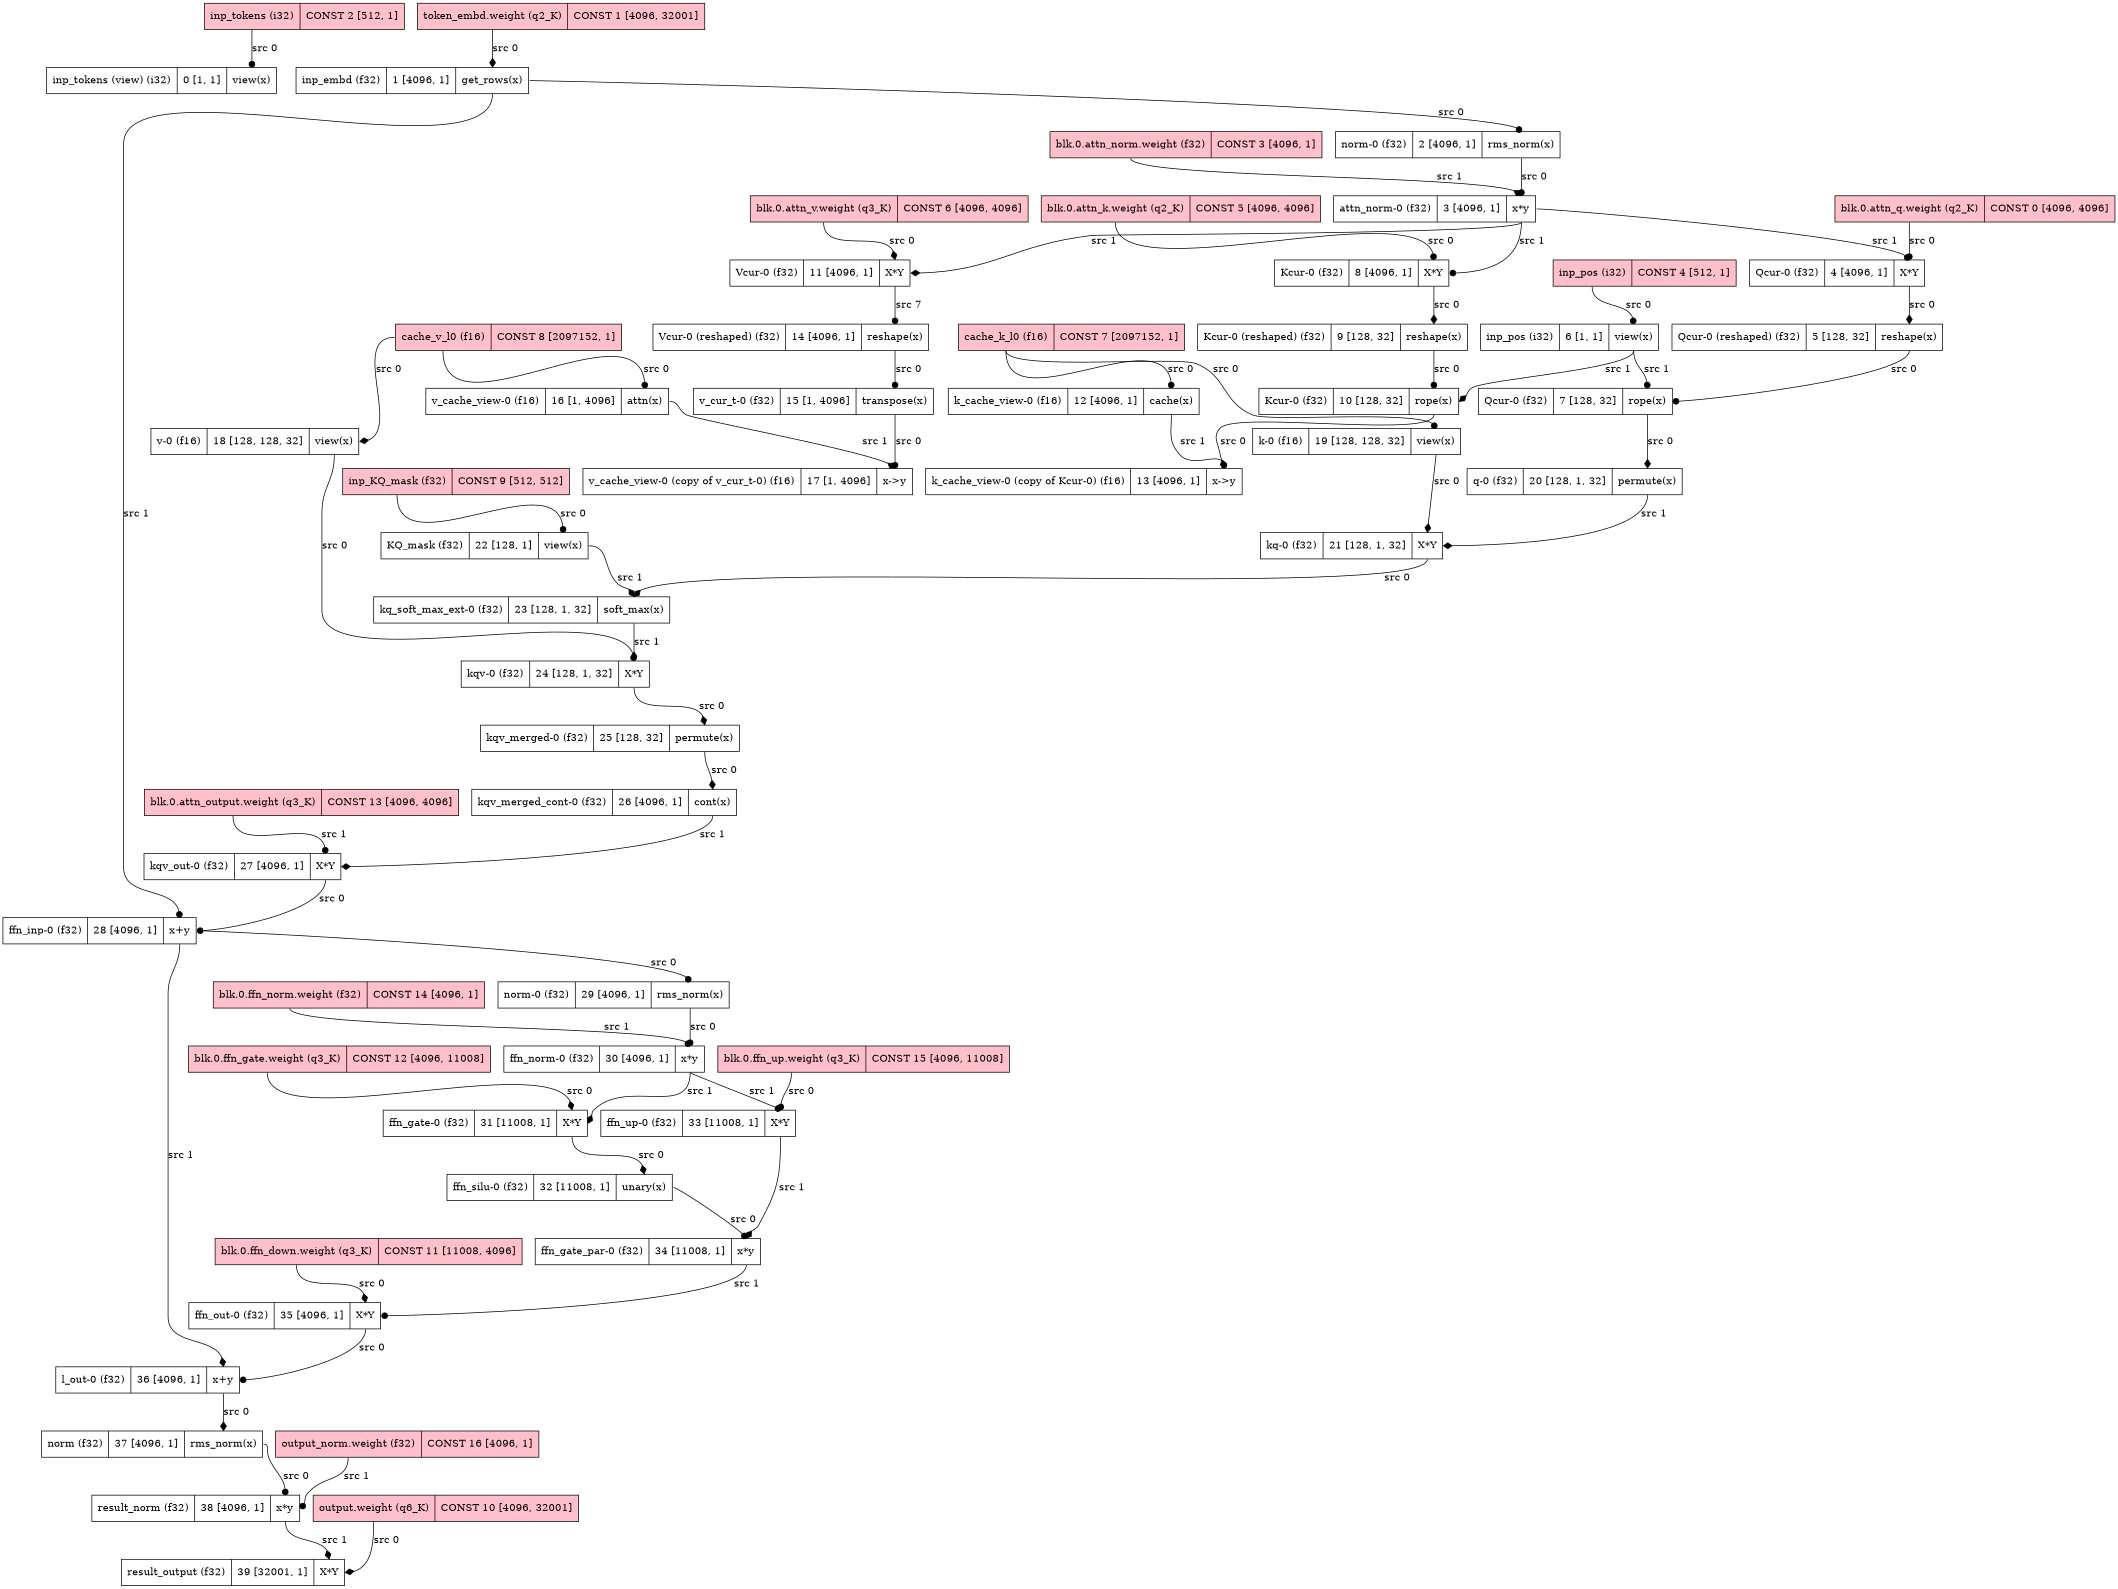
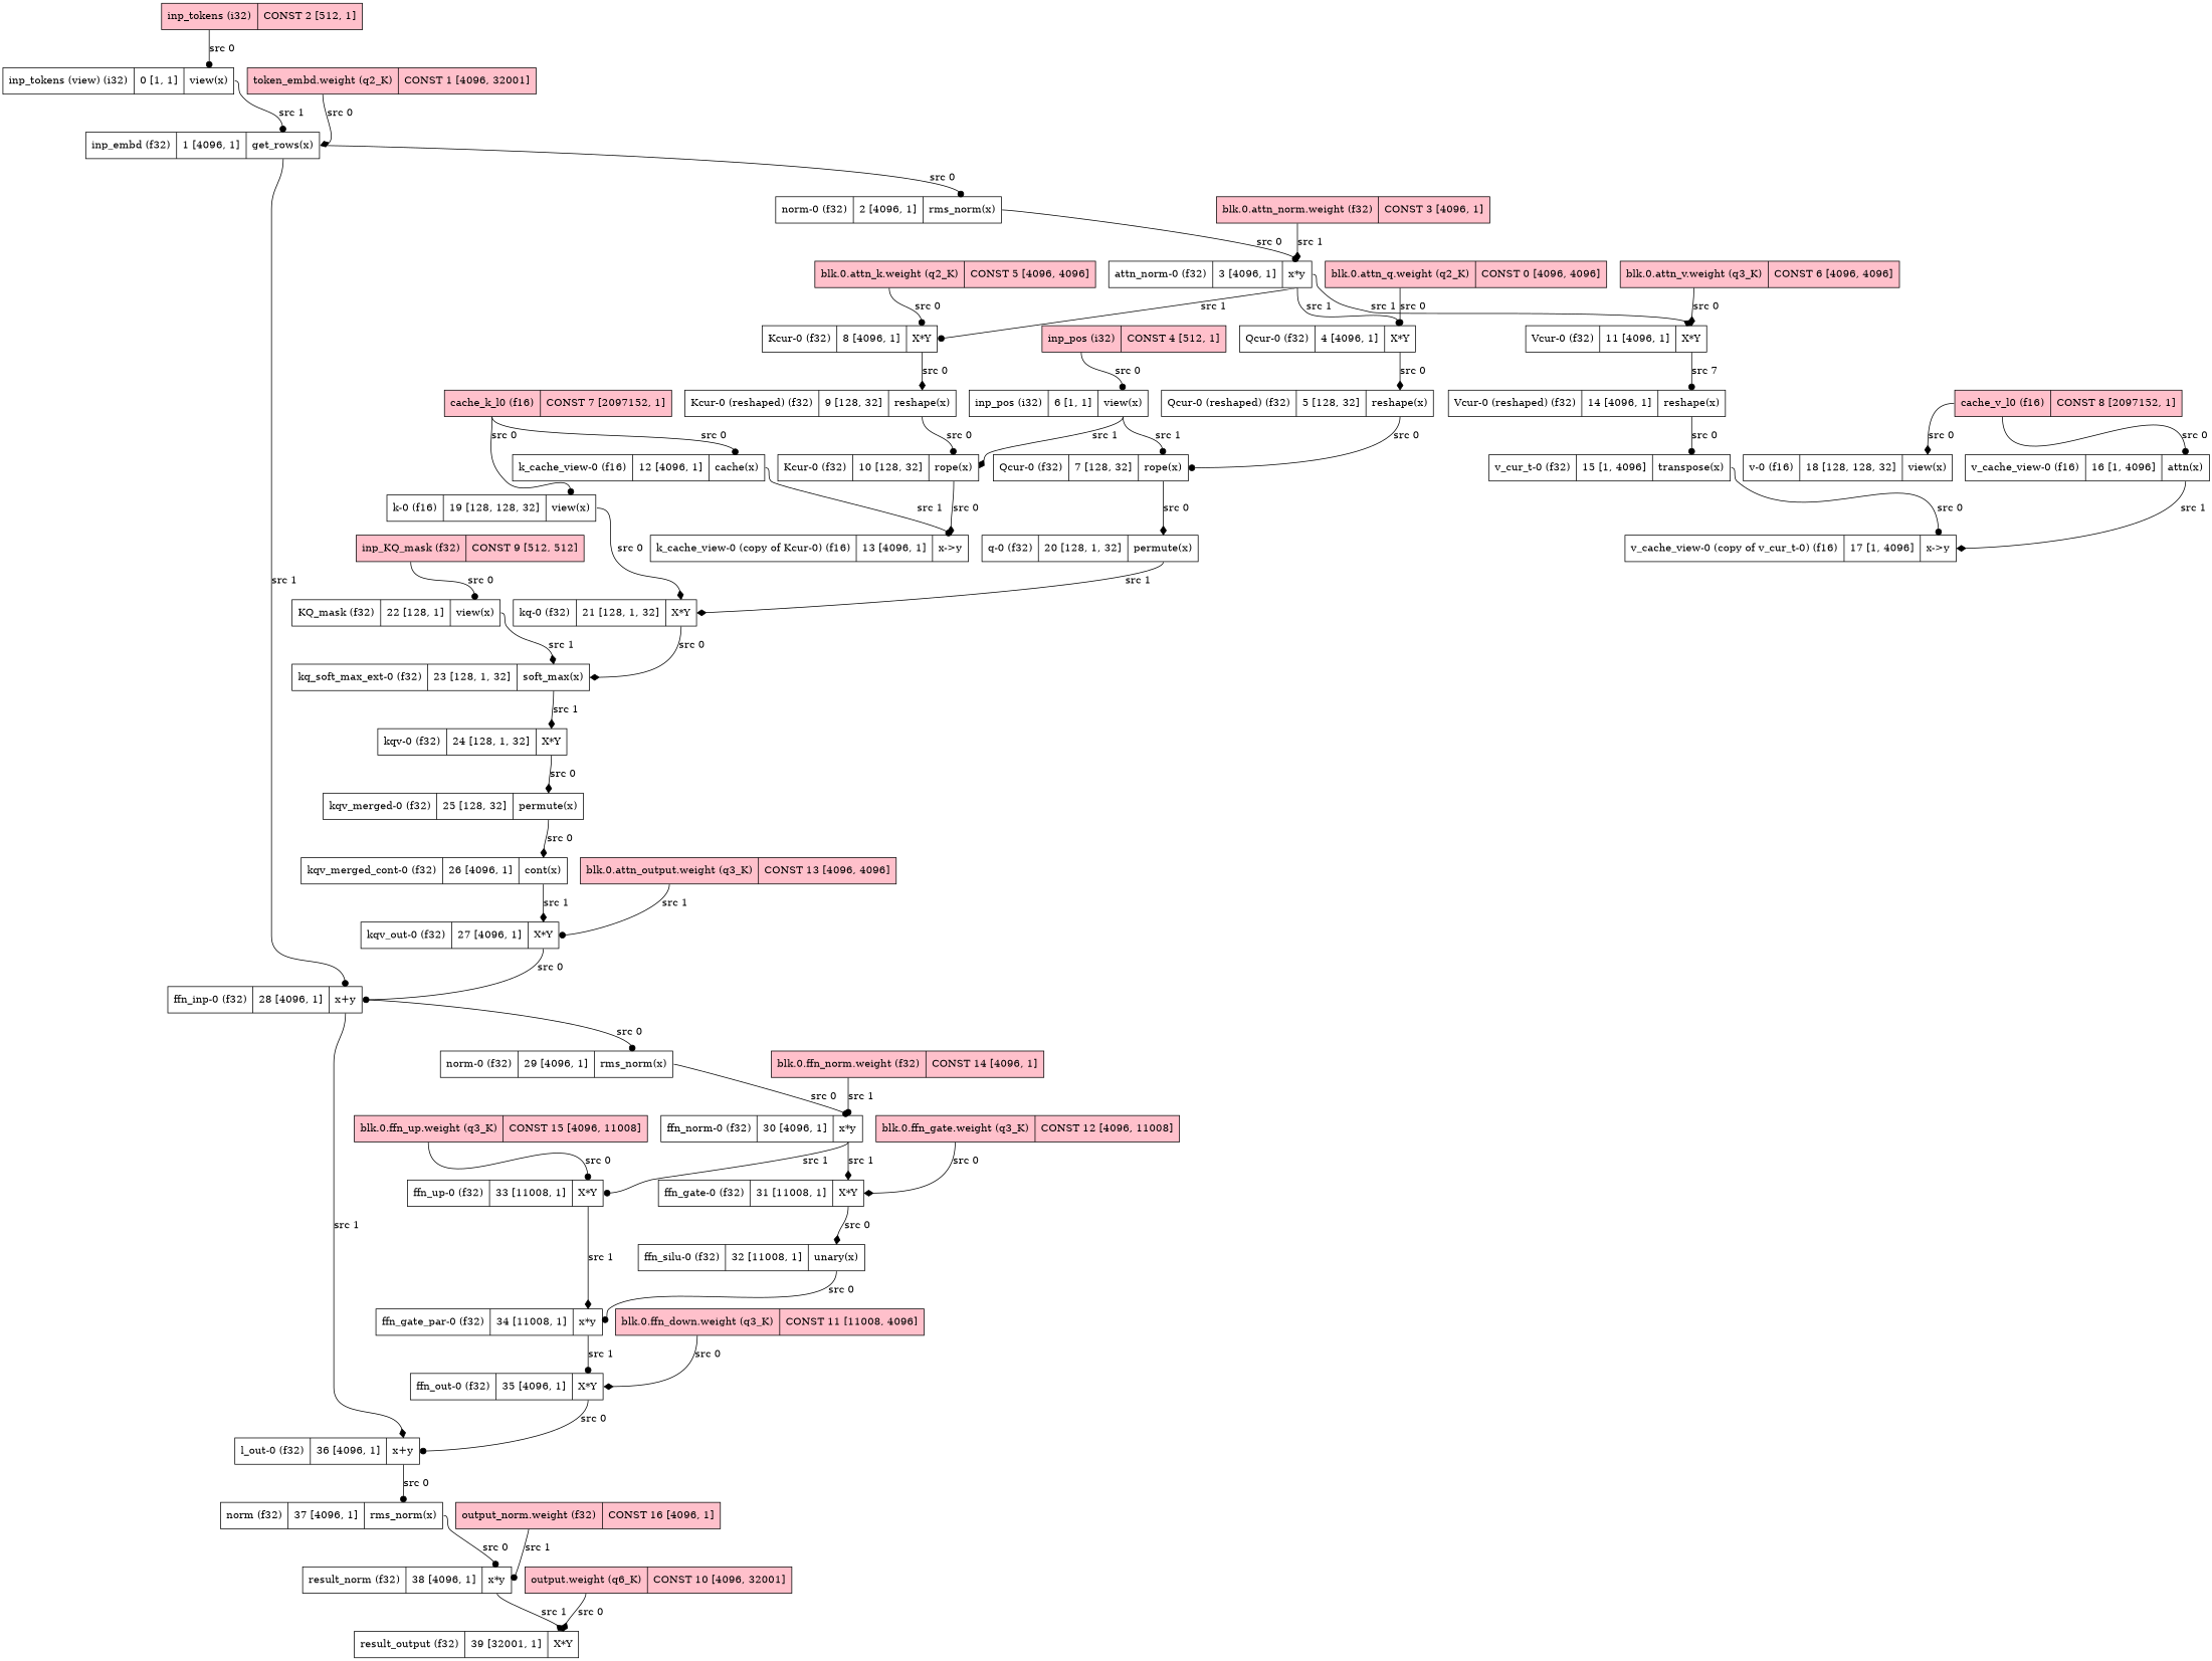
  digraph {
    newrank=true
    rankdir=TB
    node [fillcolor=white shape=record style=filled]
    edge [arrowhead=dot headport=x style=solid tailport=x]
    n1 [label="inp_tokens (view) (i32)|0 [1, 1] | <x>view(x)"]
    n2 [label="inp_embd (f32)|1 [4096, 1] | <x>get_rows(x)"]
    n3 [label="norm-0 (f32)|2 [4096, 1] | <x>rms_norm(x)"]
    n4 [label="ffn_inp-0 (f32)|28 [4096, 1] | <x>x+y"]
    n5 [label="attn_norm-0 (f32)|3 [4096, 1] | <x>x*y"]
    n6 [label="norm-0 (f32)|29 [4096, 1] | <x>rms_norm(x)"]
    n7 [label="l_out-0 (f32)|36 [4096, 1] | <x>x+y"]
    n8 [label="Qcur-0 (f32)|4 [4096, 1] | <x>X*Y"]
    n9 [label="Kcur-0 (f32)|8 [4096, 1] | <x>X*Y"]
    n10 [label="Vcur-0 (f32)|11 [4096, 1] | <x>X*Y"]
    n11 [label="Qcur-0 (reshaped) (f32)|5 [128, 32] | <x>reshape(x)"]
    n12 [label="Kcur-0 (reshaped) (f32)|9 [128, 32] | <x>reshape(x)"]
    n13 [label="Vcur-0 (reshaped) (f32)|14 [4096, 1] | <x>reshape(x)"]
    n14 [label="Qcur-0 (f32)|7 [128, 32] | <x>rope(x)"]
    n15 [label="q-0 (f32)|20 [128, 1, 32] | <x>permute(x)"]
    n16 [label="inp_pos (i32)|6 [1, 1] | <x>view(x)"]
    n17 [label="Kcur-0 (f32)|10 [128, 32] | <x>rope(x)"]
    n18 [label="k_cache_view-0 (copy of Kcur-0) (f16)|13 [4096, 1] | <x>x-\>y"]
    n19 [label="kq-0 (f32)|21 [128, 1, 32] | <x>X*Y"]
    n20 [label="v_cur_t-0 (f32)|15 [1, 4096] | <x>transpose(x)"]
    n21 [label="k_cache_view-0 (f16)|12 [4096, 1] | <x>cache(x)"]
    n22 [label="v_cache_view-0 (copy of v_cur_t-0) (f16)|17 [1, 4096] | <x>x-\>y"]
    n23 [label="v_cache_view-0 (f16)|16 [1, 4096] | <x>attn(x)"]
    n24 [label="v-0 (f16)|18 [128, 128, 32] | <x>view(x)"]
    n25 [label="kqv-0 (f32)|24 [128, 1, 32] | <x>X*Y"]
    n26 [label="kqv_merged-0 (f32)|25 [128, 32] | <x>permute(x)"]
    n27 [label="k-0 (f16)|19 [128, 128, 32] | <x>view(x)"]
    n28 [label="kq_soft_max_ext-0 (f32)|23 [128, 1, 32] | <x>soft_max(x)"]
    n29 [label="KQ_mask (f32)|22 [128, 1] | <x>view(x)"]
    n30 [label="kqv_merged_cont-0 (f32)|26 [4096, 1] | <x>cont(x)"]
    n31 [label="kqv_out-0 (f32)|27 [4096, 1] | <x>X*Y"]
    n32 [label="ffn_norm-0 (f32)|30 [4096, 1] | <x>x*y"]
    n33 [label="norm (f32)|37 [4096, 1] | <x>rms_norm(x)"]
    n34 [label="ffn_gate-0 (f32)|31 [11008, 1] | <x>X*Y"]
    n35 [label="ffn_up-0 (f32)|33 [11008, 1] | <x>X*Y"]
    n36 [label="ffn_silu-0 (f32)|32 [11008, 1] | <x>unary(x)"]
    n37 [label="ffn_gate_par-0 (f32)|34 [11008, 1] | <x>x*y"]
    n38 [label="ffn_out-0 (f32)|35 [4096, 1] | <x>X*Y"]
    n39 [label="result_norm (f32)|38 [4096, 1] | <x>x*y"]
    n40 [label="result_output (f32)|39 [32001, 1] | <x>X*Y"]
    n41 [fillcolor=pink label="<x>blk.0.attn_q.weight (q2_K)|CONST 0 [4096, 4096]"]
    n42 [fillcolor=pink label="<x>token_embd.weight (q2_K)|CONST 1 [4096, 32001]"]
    n43 [fillcolor=pink label="<x>inp_tokens (i32)|CONST 2 [512, 1]"]
    n44 [fillcolor=pink label="<x>blk.0.attn_norm.weight (f32)|CONST 3 [4096, 1]"]
    n45 [fillcolor=pink label="<x>inp_pos (i32)|CONST 4 [512, 1]"]
    n46 [fillcolor=pink label="<x>blk.0.attn_k.weight (q2_K)|CONST 5 [4096, 4096]"]
    n47 [fillcolor=pink label="<x>blk.0.attn_v.weight (q3_K)|CONST 6 [4096, 4096]"]
    n48 [fillcolor=pink label="<x>cache_k_l0 (f16)|CONST 7 [2097152, 1]"]
    n49 [fillcolor=pink label="<x>cache_v_l0 (f16)|CONST 8 [2097152, 1]"]
    n50 [fillcolor=pink label="<x>inp_KQ_mask (f32)|CONST 9 [512, 512]"]
    n51 [fillcolor=pink label="<x>output.weight (q6_K)|CONST 10 [4096, 32001]"]
    n52 [fillcolor=pink label="<x>blk.0.ffn_down.weight (q3_K)|CONST 11 [11008, 4096]"]
    n53 [fillcolor=pink label="<x>blk.0.ffn_gate.weight (q3_K)|CONST 12 [4096, 11008]"]
    n54 [fillcolor=pink label="<x>blk.0.attn_output.weight (q3_K)|CONST 13 [4096, 4096]"]
    n55 [fillcolor=pink label="<x>blk.0.ffn_norm.weight (f32)|CONST 14 [4096, 1]"]
    n56 [fillcolor=pink label="<x>blk.0.ffn_up.weight (q3_K)|CONST 15 [4096, 11008]"]
    n57 [fillcolor=pink label="<x>output_norm.weight (f32)|CONST 16 [4096, 1]"]
+   n1 -> n2 [label="src 1"]
    n2 -> n3 [label="src 0"]
    n2 -> n4 [label="src 1"]
    n3 -> n5 [label="src 0"]
    n4 -> n6 [label="src 0"]
    n4 -> n7 [arrowhead=diamond label="src 1"]
    n5 -> n8 [label="src 1"]
    n5 -> n9 [label="src 1"]
    n5 -> n10 [arrowhead=diamond label="src 1"]
    n6 -> n32 [label="src 0"]
-   n7 -> n33 [arrowhead=diamond label="src 0"]
+   n7 -> n33 [label="src 0"]
    n8 -> n11 [arrowhead=diamond label="src 0"]
    n9 -> n12 [arrowhead=diamond label="src 0"]
    n10 -> n13 [label="src 7"]
    n11 -> n14 [label="src 0"]
    n12 -> n17 [label="src 0"]
    n13 -> n20 [label="src 0"]
    n14 -> n15 [arrowhead=diamond label="src 0"]
    n15 -> n19 [arrowhead=diamond label="src 1"]
    n16 -> n14 [label="src 1"]
    n16 -> n17 [arrowhead=diamond label="src 1"]
    n17 -> n18 [arrowhead=diamond label="src 0"]
    n19 -> n28 [arrowhead=diamond label="src 0"]
    n20 -> n22 [label="src 0"]
    n21 -> n18 [label="src 1"]
    n23 -> n22 [arrowhead=diamond label="src 1"]
-   n24 -> n25 [label="src 0"]
    n25 -> n26 [arrowhead=diamond label="src 0"]
    n26 -> n30 [arrowhead=diamond label="src 0"]
    n27 -> n19 [arrowhead=diamond label="src 0"]
    n28 -> n25 [arrowhead=diamond label="src 1"]
    n29 -> n28 [arrowhead=diamond label="src 1"]
    n30 -> n31 [arrowhead=diamond label="src 1"]
    n31 -> n4 [label="src 0"]
    n32 -> n34 [arrowhead=diamond label="src 1"]
    n32 -> n35 [label="src 1"]
    n33 -> n39 [label="src 0"]
    n34 -> n36 [arrowhead=diamond label="src 0"]
    n35 -> n37 [arrowhead=diamond label="src 1"]
    n36 -> n37 [label="src 0"]
    n37 -> n38 [label="src 1"]
    n38 -> n7 [label="src 0"]
    n39 -> n40 [arrowhead=diamond label="src 1"]
    n41 -> n8 [label="src 0"]
    n42 -> n2 [arrowhead=diamond label="src 0"]
    n43 -> n1 [label="src 0"]
    n44 -> n5 [arrowhead=diamond label="src 1"]
    n45 -> n16 [label="src 0"]
    n46 -> n9 [label="src 0"]
    n47 -> n10 [arrowhead=diamond label="src 0"]
    n48 -> n21 [label="src 0"]
    n48 -> n27 [label="src 0"]
    n49 -> n23 [label="src 0"]
    n49 -> n24 [arrowhead=diamond label="src 0"]
    n50 -> n29 [label="src 0"]
    n51 -> n40 [arrowhead=diamond label="src 0"]
    n52 -> n38 [arrowhead=diamond label="src 0"]
    n53 -> n34 [arrowhead=diamond label="src 0"]
    n54 -> n31 [label="src 1"]
    n55 -> n32 [label="src 1"]
    n56 -> n35 [label="src 0"]
    n57 -> n39 [label="src 1"]
  }
